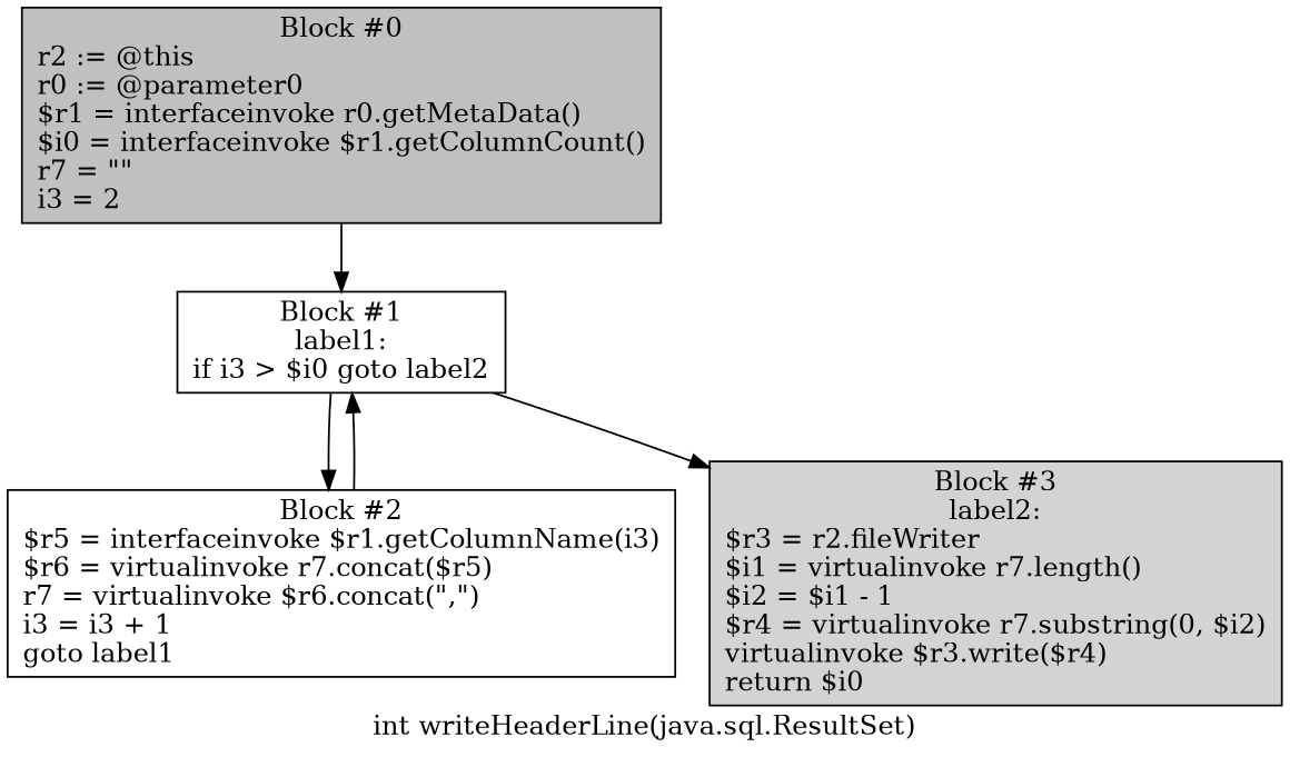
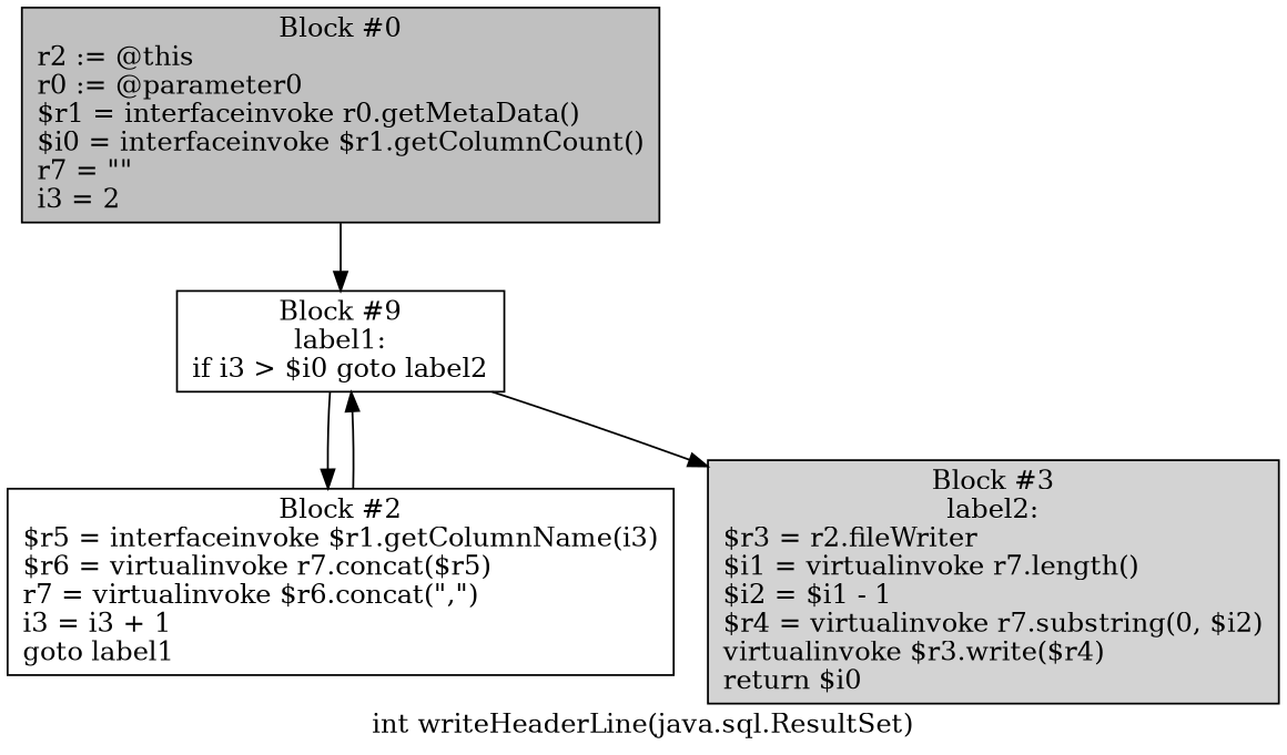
  digraph {
    label="int writeHeaderLine(java.sql.ResultSet)"
    node [shape=box]
    n1 [fillcolor=gray label="Block #0\nr2 := @this\lr0 := @parameter0\l$r1 = interfaceinvoke r0.getMetaData()\l$i0 = interfaceinvoke $r1.getColumnCount()\lr7 = \"\"\li3 = 2\l" style=filled]
-   n2 [label="Block #1\nlabel1:\nif i3 > $i0 goto label2\l"]
+   n2 [label="Block #9\nlabel1:\nif i3 > $i0 goto label2\l"]
    n3 [label="Block #2\n$r5 = interfaceinvoke $r1.getColumnName(i3)\l$r6 = virtualinvoke r7.concat($r5)\lr7 = virtualinvoke $r6.concat(\",\")\li3 = i3 + 1\lgoto label1\l"]
    n4 [fillcolor=lightgray label="Block #3\nlabel2:\n$r3 = r2.fileWriter\l$i1 = virtualinvoke r7.length()\l$i2 = $i1 - 1\l$r4 = virtualinvoke r7.substring(0, $i2)\lvirtualinvoke $r3.write($r4)\lreturn $i0\l" style=filled]
    n1 -> n2
    n2 -> n3
    n2 -> n4
    n3 -> n2
  }
